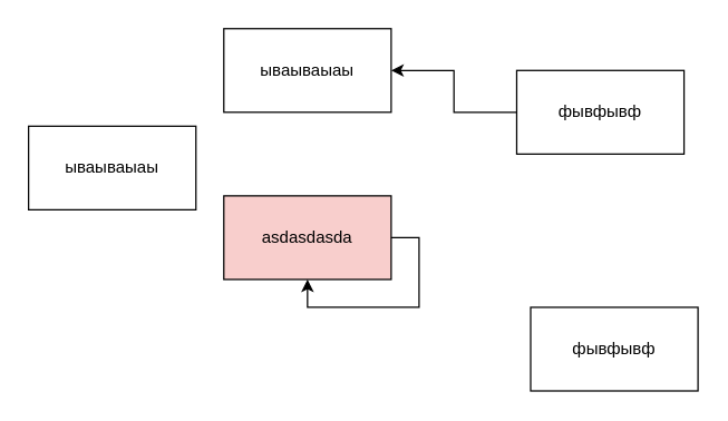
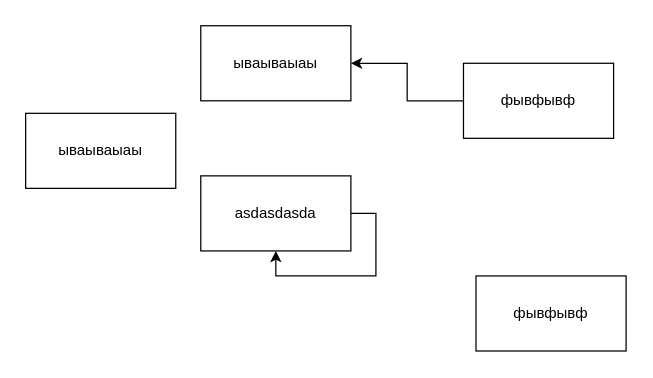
  <mxCell id="0" />
  <mxCell id="1" parent="0" />
- <mxCell id="2" value="asdasdasda" style="rounded=0;whiteSpace=wrap;html=1;fillColor=#f8cecc;" vertex="1" parent="1"><mxGeometry x="160" y="140" width="120" height="60" as="geometry" /></mxCell>
+ <mxCell id="2" value="asdasdasda" style="rounded=0;whiteSpace=wrap;html=1;" vertex="1" parent="1"><mxGeometry x="160" y="140" width="120" height="60" as="geometry" /></mxCell>
  <mxCell id="3" value="ываываыаы" style="rounded=0;whiteSpace=wrap;html=1;" vertex="1" parent="1"><mxGeometry x="160" y="20" width="120" height="60" as="geometry" /></mxCell>
  <mxCell id="4" style="edgeStyle=orthogonalEdgeStyle;rounded=0;orthogonalLoop=1;jettySize=auto;html=1;exitX=1;exitY=0.5;exitDx=0;exitDy=0;entryX=0.5;entryY=1;entryDx=0;entryDy=0;" edge="1" parent="1" source="2" target="2"><mxGeometry relative="1" as="geometry" /></mxCell>
  <mxCell id="5" style="edgeStyle=orthogonalEdgeStyle;rounded=0;orthogonalLoop=1;jettySize=auto;html=1;exitX=0;exitY=0.5;exitDx=0;exitDy=0;entryX=1;entryY=0.5;entryDx=0;entryDy=0;" edge="1" parent="1" source="6" target="3"><mxGeometry relative="1" as="geometry" /></mxCell>
  <mxCell id="6" value="фывфывф" style="rounded=0;whiteSpace=wrap;html=1;" vertex="1" parent="1"><mxGeometry x="370" y="50" width="120" height="60" as="geometry" /></mxCell>
  <mxCell id="7" value="ываываыаы" style="rounded=0;whiteSpace=wrap;html=1;" vertex="1" parent="1"><mxGeometry x="20" y="90" width="120" height="60" as="geometry" /></mxCell>
  <mxCell id="8" value="фывфывф" style="rounded=0;whiteSpace=wrap;html=1;" vertex="1" parent="1"><mxGeometry x="380" y="220" width="120" height="60" as="geometry" /></mxCell>
